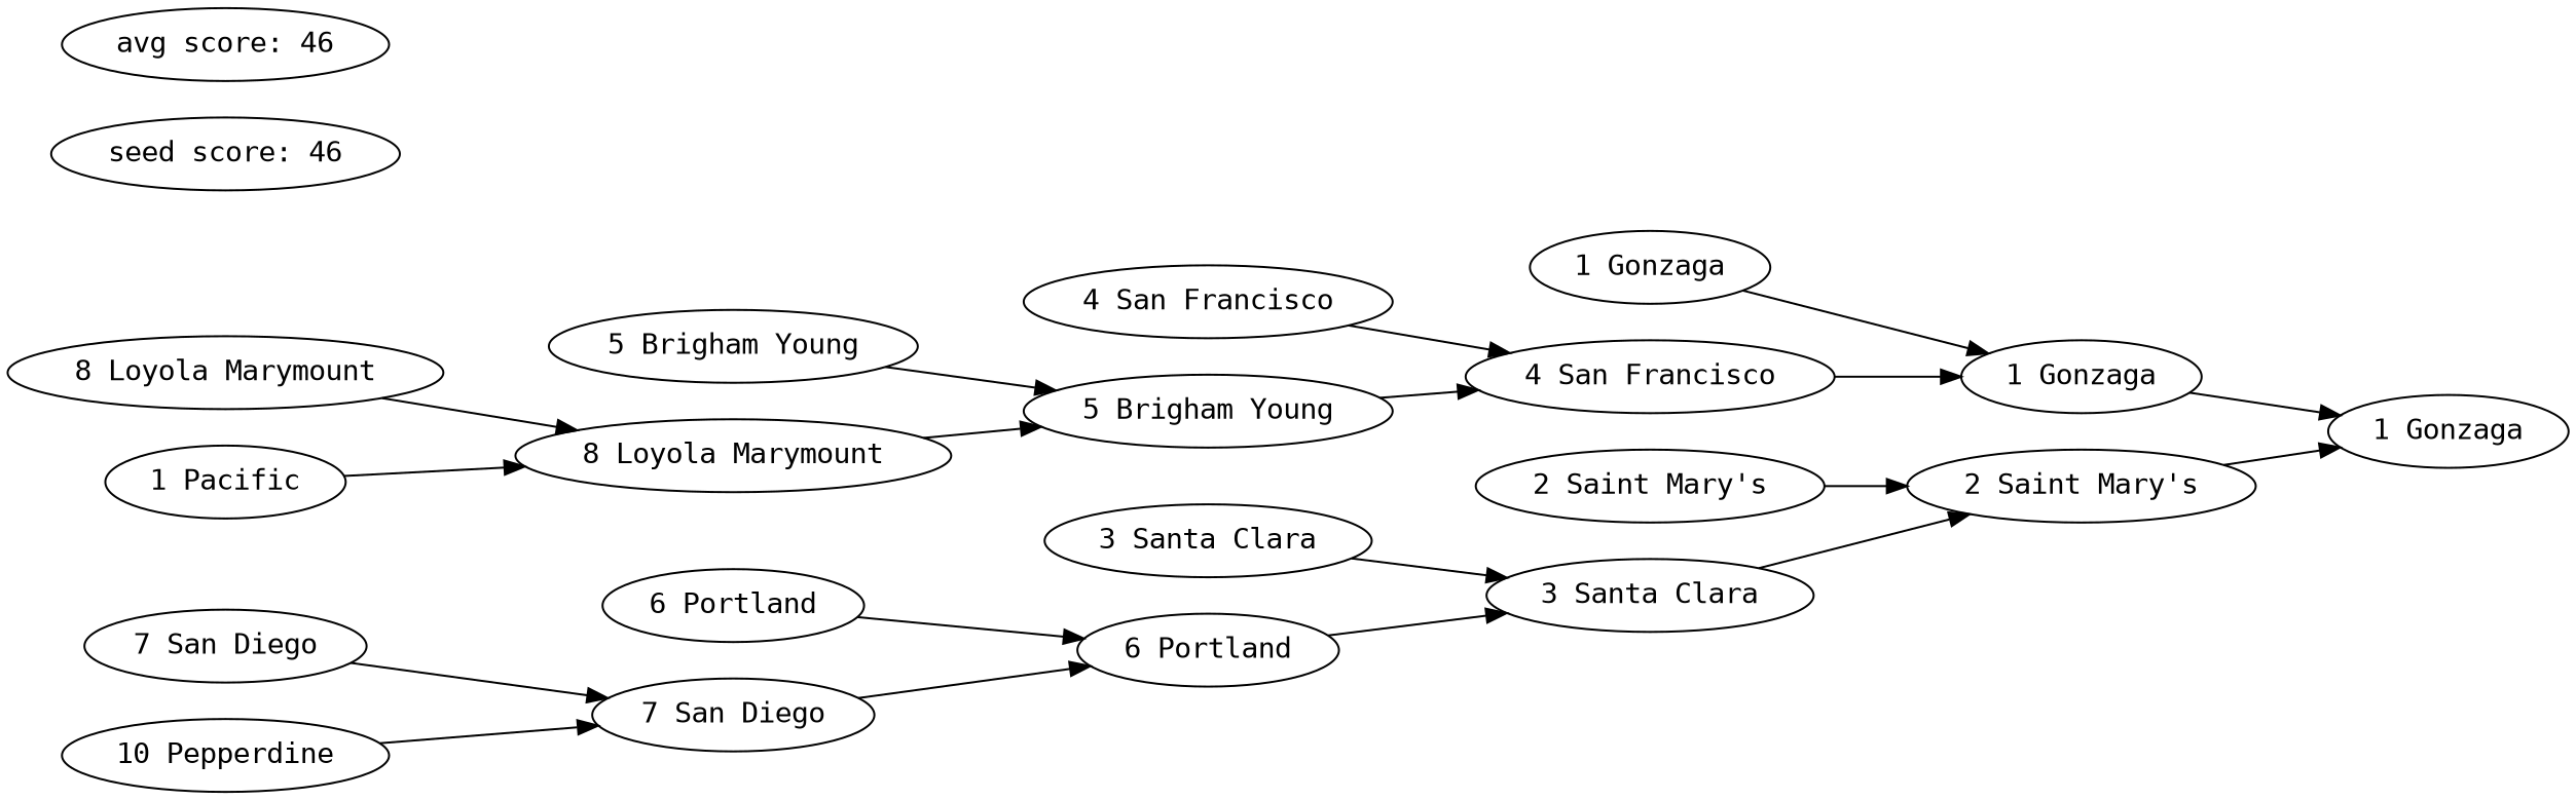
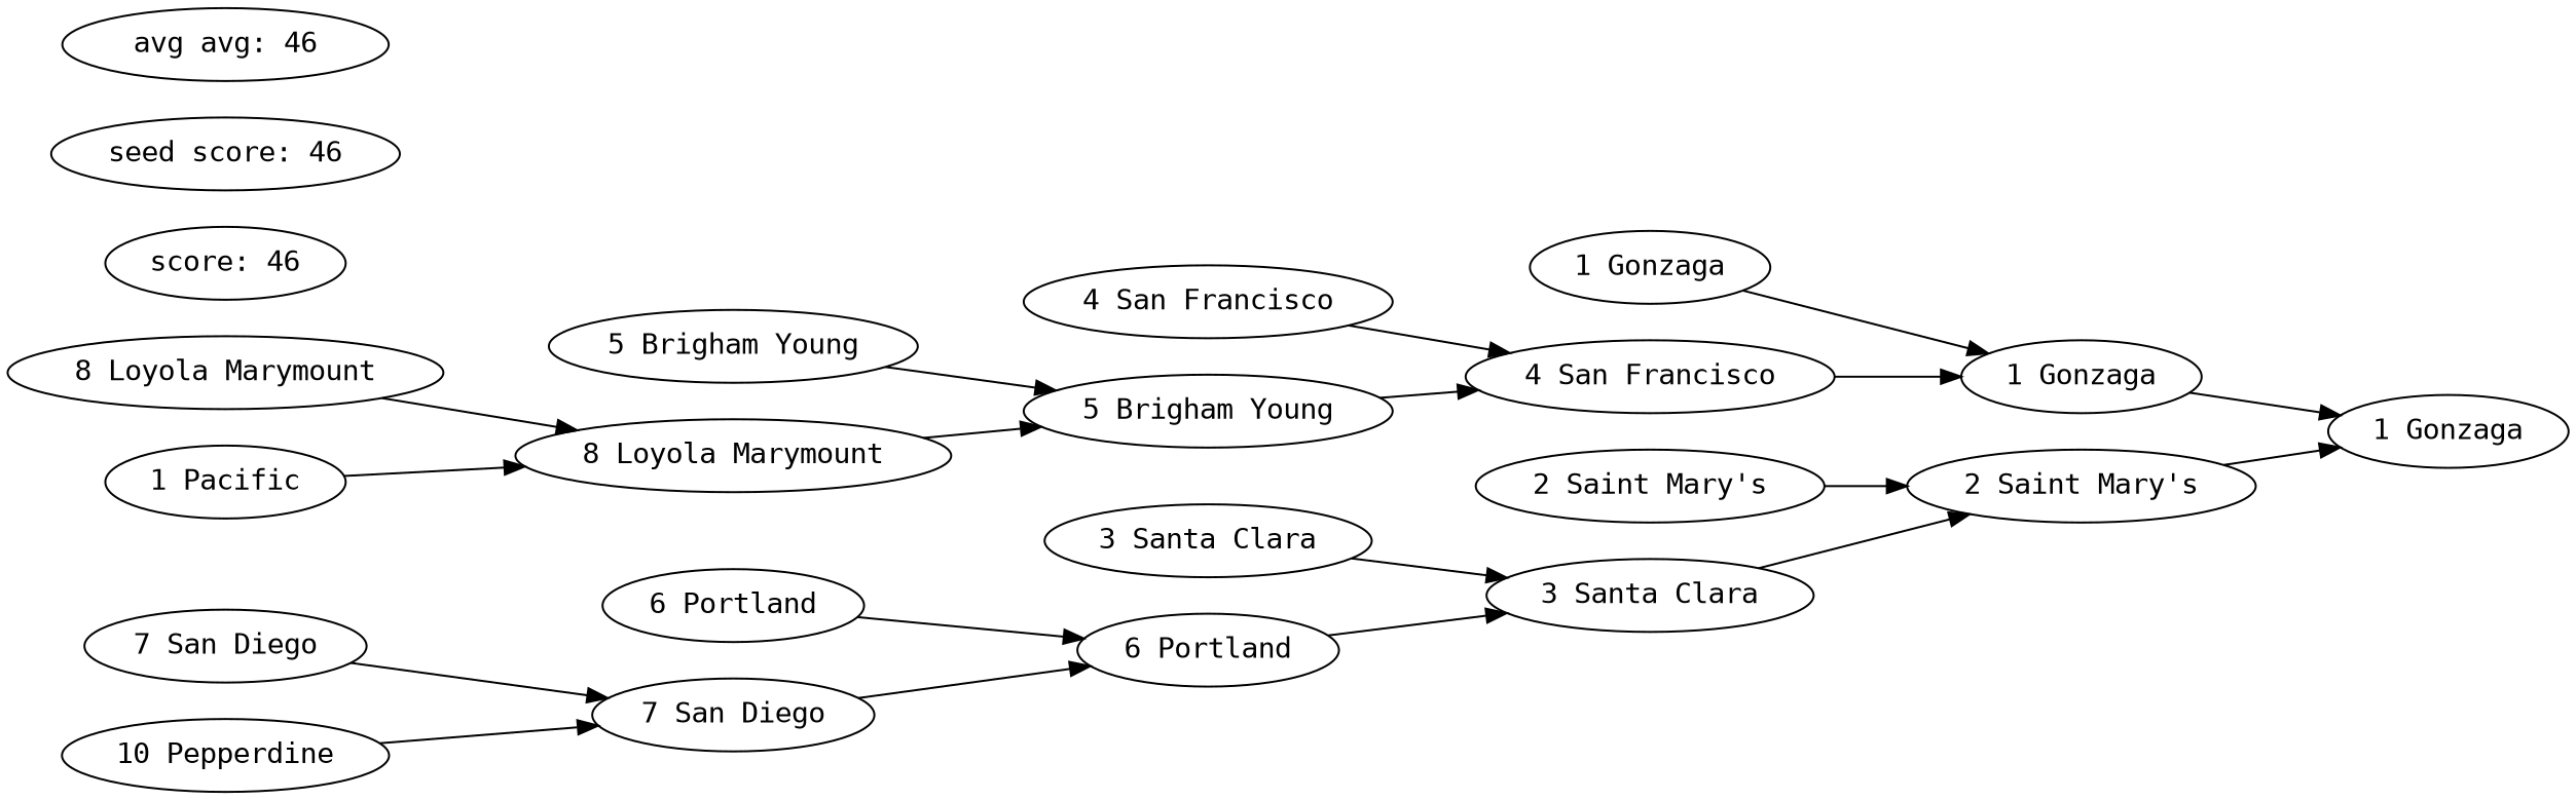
  digraph {
    fontname="DejaVu Sans Mono"
    rankdir=LR
    node [fontname="DejaVu Sans Mono"]
    edge [fontname="DejaVu Sans Mono"]
    n1 [label="1 Gonzaga"]
    n2 [label="1 Gonzaga"]
    n3 [label="1 Gonzaga"]
    n4 [label="4 San Francisco"]
    n5 [label="4 San Francisco"]
    n6 [label="5 Brigham Young"]
    n7 [label="5 Brigham Young"]
    n8 [label="8 Loyola Marymount"]
    n9 [label="8 Loyola Marymount"]
    n10 [label="1 Pacific"]
    n11 [label="2 Saint Mary's"]
    n12 [label="2 Saint Mary's"]
    n13 [label="3 Santa Clara"]
    n14 [label="3 Santa Clara"]
    n15 [label="6 Portland"]
    n16 [label="6 Portland"]
    n17 [label="7 San Diego"]
    n18 [label="7 San Diego"]
    n19 [label="10 Pepperdine"]
+   n20 [label="score: 46"]
    n21 [label="seed score: 46"]
-   n22 [label="avg score: 46"]
+   n22 [label="avg avg: 46"]
    n2 -> n1
    n3 -> n2
    n4 -> n2
    n5 -> n4
    n6 -> n4
    n7 -> n6
    n8 -> n6
    n9 -> n8
    n10 -> n8
    n11 -> n1
    n12 -> n11
    n13 -> n11
    n14 -> n13
    n15 -> n13
    n16 -> n15
    n17 -> n15
    n18 -> n17
    n19 -> n17
  }
